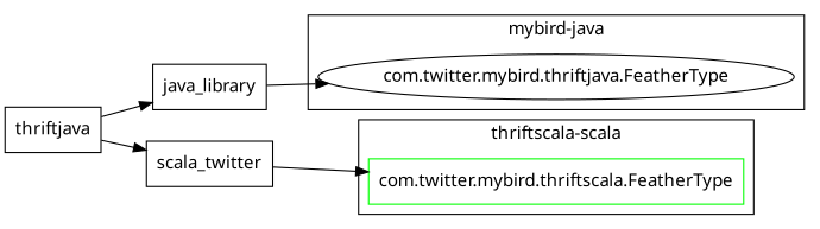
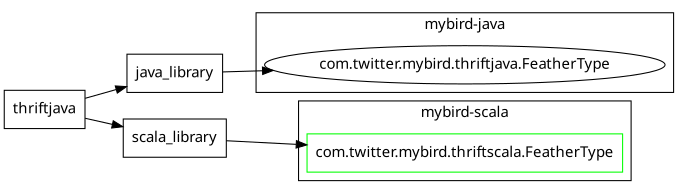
  digraph {
    fontname="Noto Sans"
    rankdir=LR
    node [fontname="Noto Sans" shape=box]
    edge [fontname="Noto Sans"]
    n1 [color=green label="com.twitter.mybird.thriftscala.FeatherType"]
    n2 [label="com.twitter.mybird.thriftjava.FeatherType" shape=ellipse]
    n3 [label=thriftjava]
    java_library
-   scala_library [label=scala_twitter]
+   scala_library
    subgraph cluster_1 {
-     label="thriftscala-scala"
+     label="mybird-scala"
      n1
    }
    subgraph cluster_2 {
      label="mybird-java"
      n2
    }
    n3 -> java_library
    n3 -> scala_library
    java_library -> n2
    scala_library -> n1
  }
